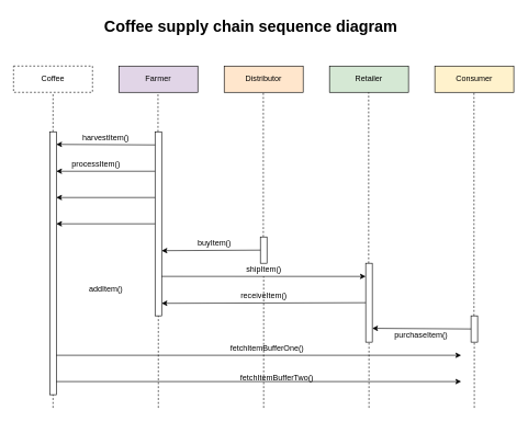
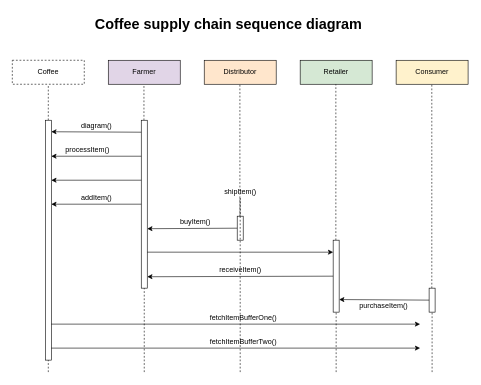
  <mxCell id="0" />
  <mxCell id="1" parent="0" />
  <mxCell id="2" value="&lt;span style=&quot;font-family: &amp;#34;helvetica&amp;#34; ; font-size: 24px ; font-style: normal ; font-weight: 700 ; letter-spacing: normal ; text-align: center ; text-indent: 0px ; text-transform: none ; word-spacing: 0px ; float: none ; display: inline&quot;&gt;Coffee supply chain sequence diagram&lt;/span&gt;" style="text;whiteSpace=wrap;html=1;" vertex="1" parent="1"><mxGeometry x="156" y="20" width="476" height="30" as="geometry" /></mxCell>
  <mxCell id="3" value="Coffee" style="rounded=0;whiteSpace=wrap;html=1;dashed=1;" vertex="1" parent="1"><mxGeometry x="20" y="100" width="120" height="40" as="geometry" /></mxCell>
  <mxCell id="4" style="edgeStyle=orthogonalEdgeStyle;rounded=0;orthogonalLoop=1;jettySize=auto;html=1;exitX=0.5;exitY=1;exitDx=0;exitDy=0;" edge="1" parent="1" source="3" target="3"><mxGeometry relative="1" as="geometry" /></mxCell>
  <mxCell id="5" style="edgeStyle=orthogonalEdgeStyle;rounded=0;orthogonalLoop=1;jettySize=auto;html=1;exitX=0.5;exitY=1;exitDx=0;exitDy=0;" edge="1" parent="1" source="3" target="3"><mxGeometry relative="1" as="geometry" /></mxCell>
  <mxCell id="6" value="Distributor" style="rounded=0;whiteSpace=wrap;html=1;fillColor=#ffe6cc;" vertex="1" parent="1"><mxGeometry x="340" y="100" width="120" height="40" as="geometry" /></mxCell>
  <mxCell id="7" value="Farmer" style="rounded=0;whiteSpace=wrap;html=1;fillColor=#e1d5e7;" vertex="1" parent="1"><mxGeometry x="180" y="100" width="120" height="40" as="geometry" /></mxCell>
  <mxCell id="8" value="Retailer" style="rounded=0;whiteSpace=wrap;html=1;fillColor=#d5e8d4;" vertex="1" parent="1"><mxGeometry x="500" y="100" width="120" height="40" as="geometry" /></mxCell>
  <mxCell id="9" value="Consumer" style="rounded=0;whiteSpace=wrap;html=1;fillColor=#fff2cc;" vertex="1" parent="1"><mxGeometry x="660" y="100" width="120" height="40" as="geometry" /></mxCell>
  <mxCell id="10" value="" style="endArrow=none;dashed=1;html=1;entryX=0.5;entryY=1;entryDx=0;entryDy=0;" edge="1" parent="1" source="35" target="3"><mxGeometry width="50" height="50" relative="1" as="geometry"><mxPoint x="80" y="702" as="sourcePoint" /><mxPoint x="350" y="280" as="targetPoint" /></mxGeometry></mxCell>
  <mxCell id="11" value="" style="endArrow=none;dashed=1;html=1;entryX=0.5;entryY=1;entryDx=0;entryDy=0;" edge="1" parent="1" source="37"><mxGeometry width="50" height="50" relative="1" as="geometry"><mxPoint x="239.5" y="702" as="sourcePoint" /><mxPoint x="239.5" y="140" as="targetPoint" /></mxGeometry></mxCell>
  <mxCell id="12" value="" style="endArrow=none;dashed=1;html=1;entryX=0.5;entryY=1;entryDx=0;entryDy=0;" edge="1" parent="1" source="39"><mxGeometry width="50" height="50" relative="1" as="geometry"><mxPoint x="399.5" y="702" as="sourcePoint" /><mxPoint x="399.5" y="140" as="targetPoint" /></mxGeometry></mxCell>
  <mxCell id="13" value="" style="endArrow=none;dashed=1;html=1;entryX=0.5;entryY=1;entryDx=0;entryDy=0;" edge="1" parent="1" source="43"><mxGeometry width="50" height="50" relative="1" as="geometry"><mxPoint x="559.5" y="702" as="sourcePoint" /><mxPoint x="559.5" y="140" as="targetPoint" /></mxGeometry></mxCell>
  <mxCell id="14" value="" style="endArrow=none;dashed=1;html=1;entryX=0.5;entryY=1;entryDx=0;entryDy=0;" edge="1" parent="1" source="41"><mxGeometry width="50" height="50" relative="1" as="geometry"><mxPoint x="719.5" y="702" as="sourcePoint" /><mxPoint x="719.5" y="140" as="targetPoint" /></mxGeometry></mxCell>
  <mxCell id="15" value="" style="endArrow=classic;html=1;entryX=1;entryY=0.048;entryDx=0;entryDy=0;entryPerimeter=0;" edge="1" parent="1" target="35"><mxGeometry width="50" height="50" relative="1" as="geometry"><mxPoint x="240" y="220" as="sourcePoint" /><mxPoint x="80" y="219" as="targetPoint" /></mxGeometry></mxCell>
- <mxCell id="16" value="harvestItem()" style="text;html=1;align=center;verticalAlign=middle;resizable=0;points=[];autosize=1;" vertex="1" parent="1"><mxGeometry x="115" y="200" width="90" height="20" as="geometry" /></mxCell>
+ <mxCell id="16" value="diagram()" style="text;html=1;align=center;verticalAlign=middle;resizable=0;points=[];autosize=1;" vertex="1" parent="1"><mxGeometry x="115" y="200" width="90" height="20" as="geometry" /></mxCell>
  <mxCell id="17" value="" style="endArrow=classic;html=1;entryX=1;entryY=0.15;entryDx=0;entryDy=0;entryPerimeter=0;" edge="1" parent="1" target="35"><mxGeometry width="50" height="50" relative="1" as="geometry"><mxPoint x="240" y="260" as="sourcePoint" /><mxPoint x="90" y="260" as="targetPoint" /></mxGeometry></mxCell>
  <mxCell id="18" value="processItem()" style="text;html=1;align=center;verticalAlign=middle;resizable=0;points=[];autosize=1;" vertex="1" parent="1"><mxGeometry x="100" y="240" width="90" height="20" as="geometry" /></mxCell>
  <mxCell id="19" value="" style="endArrow=classic;html=1;entryX=1;entryY=0.25;entryDx=0;entryDy=0;entryPerimeter=0;" edge="1" parent="1" target="35"><mxGeometry width="50" height="50" relative="1" as="geometry"><mxPoint x="240" y="300" as="sourcePoint" /><mxPoint x="80" y="300" as="targetPoint" /></mxGeometry></mxCell>
  <mxCell id="20" value="" style="endArrow=classic;html=1;entryX=1;entryY=0.35;entryDx=0;entryDy=0;entryPerimeter=0;" edge="1" parent="1" target="35"><mxGeometry width="50" height="50" relative="1" as="geometry"><mxPoint x="240" y="340" as="sourcePoint" /><mxPoint x="80" y="340" as="targetPoint" /></mxGeometry></mxCell>
- <mxCell id="21" value="addItem()" style="text;html=1;align=center;verticalAlign=middle;resizable=0;points=[];autosize=1;" vertex="1" parent="1"><mxGeometry x="125" y="430" width="70" height="20" as="geometry" /></mxCell>
+ <mxCell id="21" value="addItem()" style="text;html=1;align=center;verticalAlign=middle;resizable=0;points=[];autosize=1;" vertex="1" parent="1"><mxGeometry x="125" y="320" width="70" height="20" as="geometry" /></mxCell>
  <mxCell id="22" value="" style="endArrow=classic;html=1;entryX=1;entryY=0.646;entryDx=0;entryDy=0;entryPerimeter=0;" edge="1" parent="1" target="37"><mxGeometry width="50" height="50" relative="1" as="geometry"><mxPoint x="400" y="380" as="sourcePoint" /><mxPoint x="240" y="380" as="targetPoint" /></mxGeometry></mxCell>
  <mxCell id="23" value="buyItem()" style="text;html=1;align=center;verticalAlign=middle;resizable=0;points=[];autosize=1;" vertex="1" parent="1"><mxGeometry x="290" y="360" width="70" height="20" as="geometry" /></mxCell>
  <mxCell id="24" value="" style="endArrow=classic;html=1;entryX=0;entryY=0.167;entryDx=0;entryDy=0;entryPerimeter=0;" edge="1" parent="1" target="43"><mxGeometry width="50" height="50" relative="1" as="geometry"><mxPoint x="240" y="420" as="sourcePoint" /><mxPoint x="560" y="420" as="targetPoint" /></mxGeometry></mxCell>
  <mxCell id="25" value="" style="endArrow=classic;html=1;entryX=1;entryY=0.932;entryDx=0;entryDy=0;entryPerimeter=0;" edge="1" parent="1" target="37"><mxGeometry width="50" height="50" relative="1" as="geometry"><mxPoint x="560" y="460" as="sourcePoint" /><mxPoint x="240" y="460" as="targetPoint" /></mxGeometry></mxCell>
- <mxCell id="26" value="shipItem()" style="text;html=1;align=center;verticalAlign=middle;resizable=0;points=[];autosize=1;" vertex="1" parent="1"><mxGeometry x="365" y="400" width="70" height="20" as="geometry" /></mxCell>
+ <mxCell id="26" value="shipItem()" style="text;html=1;align=center;verticalAlign=middle;resizable=0;points=[];autosize=1;" vertex="1" parent="1"><mxGeometry x="365" y="310" width="70" height="20" as="geometry" /></mxCell>
  <mxCell id="27" value="" style="endArrow=none;dashed=1;html=1;entryX=0.5;entryY=1;entryDx=0;entryDy=0;" edge="1" parent="1" target="26"><mxGeometry width="50" height="50" relative="1" as="geometry"><mxPoint x="400" y="620" as="sourcePoint" /><mxPoint x="399.5" y="140" as="targetPoint" /></mxGeometry></mxCell>
  <mxCell id="28" value="receiveItem()" style="text;html=1;align=center;verticalAlign=middle;resizable=0;points=[];autosize=1;" vertex="1" parent="1"><mxGeometry x="355" y="440" width="90" height="20" as="geometry" /></mxCell>
  <mxCell id="29" value="" style="endArrow=classic;html=1;entryX=1;entryY=0.825;entryDx=0;entryDy=0;entryPerimeter=0;" edge="1" parent="1" target="43"><mxGeometry width="50" height="50" relative="1" as="geometry"><mxPoint x="720" y="500" as="sourcePoint" /><mxPoint x="560" y="500" as="targetPoint" /></mxGeometry></mxCell>
  <mxCell id="30" value="purchaseItem()" style="text;html=1;align=center;verticalAlign=middle;resizable=0;points=[];autosize=1;" vertex="1" parent="1"><mxGeometry x="589" y="500" width="100" height="20" as="geometry" /></mxCell>
  <mxCell id="31" value="" style="endArrow=classic;html=1;" edge="1" parent="1"><mxGeometry width="50" height="50" relative="1" as="geometry"><mxPoint x="80" y="540" as="sourcePoint" /><mxPoint x="700" y="540" as="targetPoint" /></mxGeometry></mxCell>
  <mxCell id="32" value="fetchItemBufferOne()" style="text;html=1;align=center;verticalAlign=middle;resizable=0;points=[];autosize=1;" vertex="1" parent="1"><mxGeometry x="340" y="520" width="130" height="20" as="geometry" /></mxCell>
- <mxCell id="33" value="fetchItemBufferTwo()" style="text;html=1;align=center;verticalAlign=middle;resizable=0;points=[];autosize=1;" vertex="1" parent="1"><mxGeometry x="355" y="565" width="130" height="20" as="geometry" /></mxCell>
+ <mxCell id="33" value="fetchItemBufferTwo()" style="text;html=1;align=center;verticalAlign=middle;resizable=0;points=[];autosize=1;" vertex="1" parent="1"><mxGeometry x="340" y="560" width="130" height="20" as="geometry" /></mxCell>
  <mxCell id="34" value="" style="endArrow=classic;html=1;" edge="1" parent="1"><mxGeometry width="50" height="50" relative="1" as="geometry"><mxPoint x="80" y="580" as="sourcePoint" /><mxPoint x="700" y="580" as="targetPoint" /></mxGeometry></mxCell>
  <mxCell id="35" value="" style="html=1;points=[];perimeter=orthogonalPerimeter;" vertex="1" parent="1"><mxGeometry x="75" y="200" width="10" height="400" as="geometry" /></mxCell>
  <mxCell id="36" value="" style="endArrow=none;dashed=1;html=1;entryX=0.5;entryY=1;entryDx=0;entryDy=0;" edge="1" parent="1" target="35"><mxGeometry width="50" height="50" relative="1" as="geometry"><mxPoint x="80" y="620" as="sourcePoint" /><mxPoint x="80" y="140" as="targetPoint" /></mxGeometry></mxCell>
  <mxCell id="37" value="" style="html=1;points=[];perimeter=orthogonalPerimeter;" vertex="1" parent="1"><mxGeometry x="235" y="200" width="10" height="280" as="geometry" /></mxCell>
  <mxCell id="38" value="" style="endArrow=none;dashed=1;html=1;entryX=0.5;entryY=1;entryDx=0;entryDy=0;" edge="1" parent="1" target="37"><mxGeometry width="50" height="50" relative="1" as="geometry"><mxPoint x="240" y="620" as="sourcePoint" /><mxPoint x="239.5" y="140" as="targetPoint" /></mxGeometry></mxCell>
  <mxCell id="39" value="" style="html=1;points=[];perimeter=orthogonalPerimeter;" vertex="1" parent="1"><mxGeometry x="395" y="360" width="10" height="40" as="geometry" /></mxCell>
  <mxCell id="40" value="" style="endArrow=none;dashed=1;html=1;entryX=0.5;entryY=1;entryDx=0;entryDy=0;" edge="1" parent="1" source="26" target="39"><mxGeometry width="50" height="50" relative="1" as="geometry"><mxPoint x="399.981" y="400" as="sourcePoint" /><mxPoint x="399.5" y="140" as="targetPoint" /></mxGeometry></mxCell>
  <mxCell id="41" value="" style="html=1;points=[];perimeter=orthogonalPerimeter;" vertex="1" parent="1"><mxGeometry x="715" y="480" width="10" height="40" as="geometry" /></mxCell>
  <mxCell id="42" value="" style="endArrow=none;dashed=1;html=1;entryX=0.5;entryY=1;entryDx=0;entryDy=0;" edge="1" parent="1" target="41"><mxGeometry width="50" height="50" relative="1" as="geometry"><mxPoint x="720" y="620" as="sourcePoint" /><mxPoint x="719.5" y="140" as="targetPoint" /></mxGeometry></mxCell>
  <mxCell id="43" value="" style="html=1;points=[];perimeter=orthogonalPerimeter;" vertex="1" parent="1"><mxGeometry x="555" y="400" width="10" height="120" as="geometry" /></mxCell>
  <mxCell id="44" value="" style="endArrow=none;dashed=1;html=1;entryX=0.5;entryY=1;entryDx=0;entryDy=0;" edge="1" parent="1" target="43"><mxGeometry width="50" height="50" relative="1" as="geometry"><mxPoint x="560" y="620" as="sourcePoint" /><mxPoint x="559.5" y="140" as="targetPoint" /></mxGeometry></mxCell>
